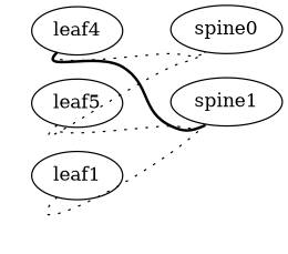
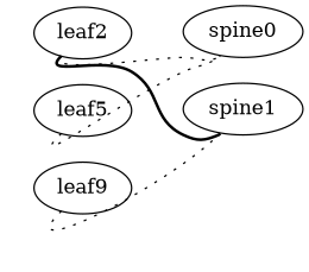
  graph {
    rankdir=LR
    node [function=leaf]
    edge [headport=swp1 style=dotted tailport=swp2]
    n1 [label=leaf5]
    spine0 [function=spine]
    spine1 [function=spine]
-   leaf1
-   leaf2 [label=leaf4]
+   leaf1 [label=leaf9]
+   leaf2
    n1 -- spine0 [tailport=swp1]
-   n1 -- spine1
    leaf1 -- spine1 [headport=swp2]
    leaf2 -- spine0 [headport=swp3 tailport=swp1]
    leaf2 -- spine1 [headport=swp3 style=bold]
  }
